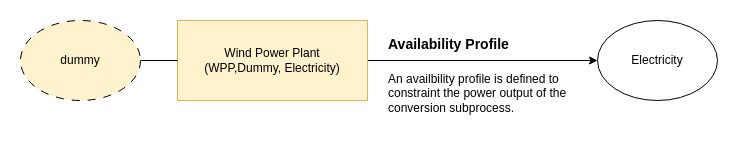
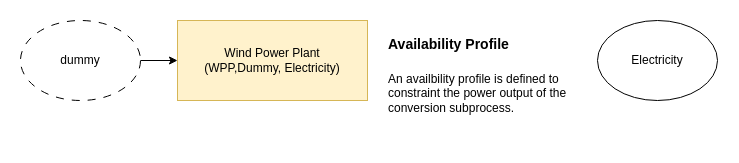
  <mxCell id="0" />
  <mxCell id="1" parent="0" />
  <mxCell id="2" value="Electricity" style="ellipse;whiteSpace=wrap;html=1;fillColor=#FFFFFF;strokeColor=#000000;" parent="1" vertex="1"><mxGeometry x="597" y="20" width="120" height="80" as="geometry" /></mxCell>
- <mxCell id="3" style="edgeStyle=orthogonalEdgeStyle;rounded=0;orthogonalLoop=1;jettySize=auto;html=1;exitX=1;exitY=0.5;exitDx=0;exitDy=0;" edge="1" parent="1" source="4" target="2"><mxGeometry relative="1" as="geometry" /></mxCell>
  <mxCell id="4" value="Wind Power Plant&lt;br&gt;(WPP,Dummy, Electricity)" style="rounded=0;whiteSpace=wrap;html=1;fillColor=#fff2cc;strokeColor=#d6b656;" parent="1" vertex="1"><mxGeometry x="177" y="20" width="190" height="80" as="geometry" /></mxCell>
- <mxCell id="5" value="" style="edgeStyle=orthogonalEdgeStyle;rounded=0;orthogonalLoop=1;jettySize=auto;html=1;endArrow=none;" parent="1" source="6" target="4" edge="1"><mxGeometry relative="1" as="geometry" /></mxCell>
- <mxCell id="6" value="dummy" style="ellipse;whiteSpace=wrap;html=1;dashed=1;dashPattern=8 8;fillColor=#fff2cc;" parent="1" vertex="1"><mxGeometry x="20" y="20" width="120" height="80" as="geometry" /></mxCell>
+ <mxCell id="5" value="" style="edgeStyle=orthogonalEdgeStyle;rounded=0;orthogonalLoop=1;jettySize=auto;html=1;" parent="1" source="6" target="4" edge="1"><mxGeometry relative="1" as="geometry" /></mxCell>
+ <mxCell id="6" value="dummy" style="ellipse;whiteSpace=wrap;html=1;dashed=1;dashPattern=8 8;" parent="1" vertex="1"><mxGeometry x="20" y="20" width="120" height="80" as="geometry" /></mxCell>
  <mxCell id="7" value="&lt;h1&gt;&lt;font style=&quot;font-size: 14px;&quot;&gt;Availability Profile&lt;/font&gt;&lt;/h1&gt;&lt;p&gt;An availbility profile is defined to constraint the power output of the conversion subprocess.&lt;/p&gt;" style="text;html=1;strokeColor=none;fillColor=none;spacing=5;spacingTop=-20;whiteSpace=wrap;overflow=hidden;rounded=0;" vertex="1" parent="1"><mxGeometry x="383" y="21" width="230" height="120" as="geometry" /></mxCell>
